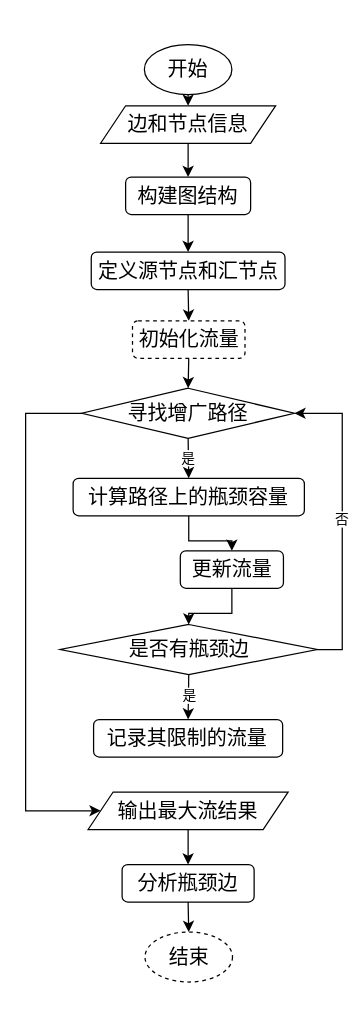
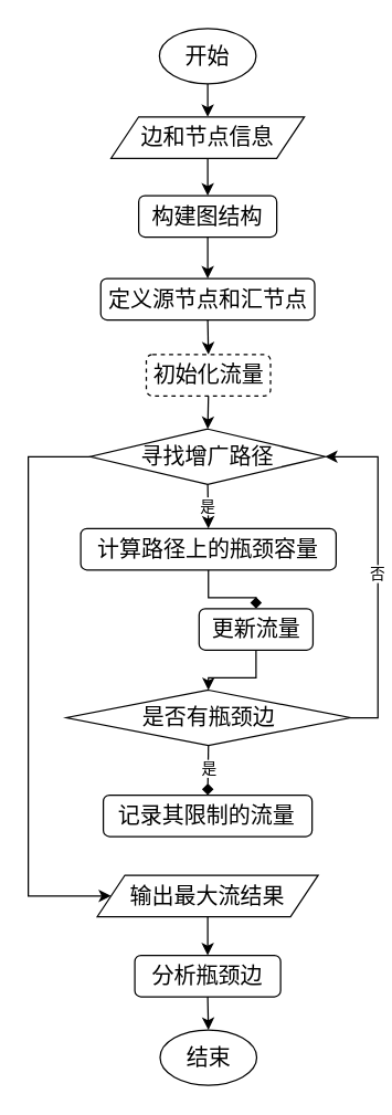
  <mxCell id="0" />
  <mxCell id="1" parent="0" />
  <mxCell id="2" style="edgeStyle=orthogonalEdgeStyle;rounded=0;orthogonalLoop=1;jettySize=auto;html=1;exitX=0.5;exitY=1;exitDx=0;exitDy=0;entryX=0.5;entryY=0;entryDx=0;entryDy=0;" edge="1" parent="1" source="3" target="5"><mxGeometry relative="1" as="geometry" /></mxCell>
- <mxCell id="3" value="&lt;font style=&quot;font-size: 16px;&quot;&gt;开始&lt;/font&gt;" style="ellipse;whiteSpace=wrap;html=1;" vertex="1" parent="1"><mxGeometry x="115" y="35" width="70" height="40" as="geometry" /></mxCell>
+ <mxCell id="3" value="&lt;font style=&quot;font-size: 16px;&quot;&gt;开始&lt;/font&gt;" style="ellipse;whiteSpace=wrap;html=1;" vertex="1" parent="1"><mxGeometry x="115" y="20" width="70" height="40" as="geometry" /></mxCell>
  <mxCell id="4" style="edgeStyle=orthogonalEdgeStyle;rounded=0;orthogonalLoop=1;jettySize=auto;html=1;exitX=0.5;exitY=1;exitDx=0;exitDy=0;entryX=0.5;entryY=0;entryDx=0;entryDy=0;" edge="1" parent="1" source="5" target="7"><mxGeometry relative="1" as="geometry" /></mxCell>
  <mxCell id="5" value="&lt;font style=&quot;font-size: 16px;&quot;&gt;边和节点信息&lt;/font&gt;" style="shape=parallelogram;perimeter=parallelogramPerimeter;whiteSpace=wrap;html=1;fixedSize=1;" vertex="1" parent="1"><mxGeometry x="80" y="84" width="140" height="30" as="geometry" /></mxCell>
  <mxCell id="6" style="edgeStyle=orthogonalEdgeStyle;rounded=0;orthogonalLoop=1;jettySize=auto;html=1;exitX=0.5;exitY=1;exitDx=0;exitDy=0;entryX=0.5;entryY=0;entryDx=0;entryDy=0;" edge="1" parent="1" source="7" target="9"><mxGeometry relative="1" as="geometry" /></mxCell>
  <mxCell id="7" value="&lt;meta charset=&quot;utf-8&quot;&gt;&lt;span style=&quot;font-style: normal; font-variant-caps: normal; font-weight: 400; letter-spacing: normal; orphans: auto; text-align: start; text-indent: 0px; text-transform: none; white-space: normal; widows: auto; word-spacing: 0px; -webkit-text-stroke-width: 0px; text-decoration: none; caret-color: rgb(0, 0, 0); color: rgb(0, 0, 0); font-size: medium; float: none; display: inline !important;&quot;&gt;构建图结构&lt;/span&gt;" style="rounded=1;whiteSpace=wrap;html=1;" vertex="1" parent="1"><mxGeometry x="100" y="141" width="100" height="30" as="geometry" /></mxCell>
  <mxCell id="8" style="edgeStyle=orthogonalEdgeStyle;rounded=0;orthogonalLoop=1;jettySize=auto;html=1;exitX=0.5;exitY=1;exitDx=0;exitDy=0;entryX=0.5;entryY=0;entryDx=0;entryDy=0;" edge="1" parent="1" source="9" target="11"><mxGeometry relative="1" as="geometry" /></mxCell>
  <mxCell id="9" value="&lt;span style=&quot;text-align: start; font-size: medium;&quot;&gt;定义源节点和汇节点&lt;/span&gt;" style="rounded=1;whiteSpace=wrap;html=1;" vertex="1" parent="1"><mxGeometry x="72.5" y="201" width="155" height="30" as="geometry" /></mxCell>
  <mxCell id="10" style="edgeStyle=orthogonalEdgeStyle;rounded=0;orthogonalLoop=1;jettySize=auto;html=1;exitX=0.5;exitY=1;exitDx=0;exitDy=0;entryX=0.5;entryY=0;entryDx=0;entryDy=0;" edge="1" parent="1" source="11" target="14"><mxGeometry relative="1" as="geometry" /></mxCell>
  <mxCell id="11" value="&lt;span style=&quot;text-align: start; font-size: medium;&quot;&gt;初始化流量&lt;/span&gt;" style="rounded=1;whiteSpace=wrap;html=1;dashed=1;" vertex="1" parent="1"><mxGeometry x="105.5" y="256" width="90" height="30" as="geometry" /></mxCell>
  <mxCell id="12" value="是" style="edgeStyle=orthogonalEdgeStyle;rounded=0;orthogonalLoop=1;jettySize=auto;html=1;exitX=0.5;exitY=1;exitDx=0;exitDy=0;entryX=0.5;entryY=0;entryDx=0;entryDy=0;" edge="1" parent="1" source="14" target="16"><mxGeometry relative="1" as="geometry" /></mxCell>
  <mxCell id="13" style="edgeStyle=orthogonalEdgeStyle;rounded=0;orthogonalLoop=1;jettySize=auto;html=1;exitX=0;exitY=0.5;exitDx=0;exitDy=0;entryX=0;entryY=0.5;entryDx=0;entryDy=0;" edge="1" parent="1" source="14" target="25"><mxGeometry relative="1" as="geometry"><Array as="points"><mxPoint x="20" y="330" /><mxPoint x="20" y="648" /></Array></mxGeometry></mxCell>
  <mxCell id="14" value="&lt;span style=&quot;text-align: start; font-size: medium;&quot;&gt;寻找增广路径&lt;/span&gt;" style="rhombus;whiteSpace=wrap;html=1;" vertex="1" parent="1"><mxGeometry x="65" y="310" width="170" height="40" as="geometry" /></mxCell>
- <mxCell id="15" style="edgeStyle=orthogonalEdgeStyle;rounded=0;orthogonalLoop=1;jettySize=auto;html=1;exitX=0.5;exitY=1;exitDx=0;exitDy=0;entryX=0.5;entryY=0;entryDx=0;entryDy=0;" edge="1" parent="1" source="16" target="18"><mxGeometry relative="1" as="geometry" /></mxCell>
+ <mxCell id="15" style="edgeStyle=orthogonalEdgeStyle;rounded=0;orthogonalLoop=1;jettySize=auto;html=1;exitX=0.5;exitY=1;exitDx=0;exitDy=0;entryX=0.5;entryY=0;entryDx=0;entryDy=0;endArrow=diamond;" edge="1" parent="1" source="16" target="18"><mxGeometry relative="1" as="geometry" /></mxCell>
  <mxCell id="16" value="&lt;span style=&quot;text-align: start; font-size: medium;&quot;&gt;计算路径上的瓶颈容量&lt;/span&gt;" style="rounded=1;whiteSpace=wrap;html=1;" vertex="1" parent="1"><mxGeometry x="58" y="382" width="185" height="30" as="geometry" /></mxCell>
  <mxCell id="17" style="edgeStyle=orthogonalEdgeStyle;rounded=0;orthogonalLoop=1;jettySize=auto;html=1;exitX=0.5;exitY=1;exitDx=0;exitDy=0;entryX=0.5;entryY=0;entryDx=0;entryDy=0;" edge="1" parent="1" source="18" target="22"><mxGeometry relative="1" as="geometry" /></mxCell>
  <mxCell id="18" value="&lt;span style=&quot;font-size: medium; text-align: start;&quot;&gt;更新流量&lt;/span&gt;" style="rounded=1;whiteSpace=wrap;html=1;" vertex="1" parent="1"><mxGeometry x="143.75" y="440" width="82.5" height="30" as="geometry" /></mxCell>
  <mxCell id="19" value="否" style="edgeStyle=orthogonalEdgeStyle;rounded=0;orthogonalLoop=1;jettySize=auto;html=1;exitX=1;exitY=0.5;exitDx=0;exitDy=0;entryX=1;entryY=0.5;entryDx=0;entryDy=0;" edge="1" parent="1" source="22" target="14"><mxGeometry relative="1" as="geometry" /></mxCell>
- <mxCell id="20" style="edgeStyle=orthogonalEdgeStyle;rounded=0;orthogonalLoop=1;jettySize=auto;html=1;exitX=0.5;exitY=1;exitDx=0;exitDy=0;entryX=0.5;entryY=0;entryDx=0;entryDy=0;" edge="1" parent="1" source="22" target="23"><mxGeometry relative="1" as="geometry" /></mxCell>
+ <mxCell id="20" style="edgeStyle=orthogonalEdgeStyle;rounded=0;orthogonalLoop=1;jettySize=auto;html=1;exitX=0.5;exitY=1;exitDx=0;exitDy=0;entryX=0.5;entryY=0;entryDx=0;entryDy=0;endArrow=diamond;" edge="1" parent="1" source="22" target="23"><mxGeometry relative="1" as="geometry" /></mxCell>
  <mxCell id="21" value="是" style="edgeLabel;html=1;align=center;verticalAlign=middle;resizable=0;points=[];" vertex="1" connectable="0" parent="20"><mxGeometry x="-0.067" relative="1" as="geometry"><mxPoint as="offset" /></mxGeometry></mxCell>
  <mxCell id="22" value="&lt;span style=&quot;text-align: start; font-size: medium;&quot;&gt;是否有瓶颈边&lt;/span&gt;" style="rhombus;whiteSpace=wrap;html=1;" vertex="1" parent="1"><mxGeometry x="47.69" y="499" width="205.62" height="40" as="geometry" /></mxCell>
  <mxCell id="23" value="&lt;span style=&quot;text-align: start; font-size: medium;&quot;&gt;记录其限制的流量&lt;/span&gt;" style="rounded=1;whiteSpace=wrap;html=1;" vertex="1" parent="1"><mxGeometry x="74.37" y="575" width="151.25" height="30" as="geometry" /></mxCell>
  <mxCell id="24" style="edgeStyle=orthogonalEdgeStyle;rounded=0;orthogonalLoop=1;jettySize=auto;html=1;exitX=0.5;exitY=1;exitDx=0;exitDy=0;entryX=0.5;entryY=0;entryDx=0;entryDy=0;" edge="1" parent="1" source="25" target="27"><mxGeometry relative="1" as="geometry" /></mxCell>
  <mxCell id="25" value="&lt;span style=&quot;text-align: start; font-size: medium;&quot;&gt;输出最大流结果&lt;/span&gt;" style="shape=parallelogram;perimeter=parallelogramPerimeter;whiteSpace=wrap;html=1;fixedSize=1;" vertex="1" parent="1"><mxGeometry x="70" y="633" width="159.99" height="30" as="geometry" /></mxCell>
  <mxCell id="26" style="edgeStyle=orthogonalEdgeStyle;rounded=0;orthogonalLoop=1;jettySize=auto;html=1;exitX=0.5;exitY=1;exitDx=0;exitDy=0;entryX=0.5;entryY=0;entryDx=0;entryDy=0;" edge="1" parent="1" source="27" target="28"><mxGeometry relative="1" as="geometry" /></mxCell>
  <mxCell id="27" value="&lt;span style=&quot;text-align: start; font-size: medium;&quot;&gt;分析瓶颈边&lt;/span&gt;" style="rounded=1;whiteSpace=wrap;html=1;" vertex="1" parent="1"><mxGeometry x="97.18" y="691" width="105.62" height="30" as="geometry" /></mxCell>
- <mxCell id="28" value="&lt;font size=&quot;3&quot;&gt;结束&lt;/font&gt;" style="ellipse;whiteSpace=wrap;html=1;dashed=1;" vertex="1" parent="1"><mxGeometry x="115.5" y="745" width="70" height="40" as="geometry" /></mxCell>
+ <mxCell id="28" value="&lt;font size=&quot;3&quot;&gt;结束&lt;/font&gt;" style="ellipse;whiteSpace=wrap;html=1;" vertex="1" parent="1"><mxGeometry x="115.5" y="745" width="70" height="40" as="geometry" /></mxCell>
